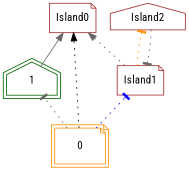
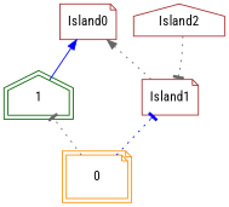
  digraph {
    fontname="Roboto Condensed"
    rankdir=BT
    node [color=brown fontname="Roboto Condensed" shape=note]
    edge [arrowhead=tee color=gray40 fontname="Roboto Condensed" style=dotted]
    n1 [color=darkgreen label=1 peripheries=2 shape=house]
    Island0
    n3 [color=darkorange label=0 peripheries=2]
    Island1
    Island2 [shape=house]
-   n1 -> Island0 [arrowhead=normal constraint=false style=""]
+   n1 -> Island0 [arrowhead=normal color=blue constraint=false style=""]
    n3 -> n1
-   n3 -> Island0 [arrowhead=normal color=black]
    n3 -> Island1 [color=blue]
    Island1 -> Island0 [arrowhead=normal]
-   Island1 -> Island2 [color=darkorange]
    Island2 -> Island1
  }
